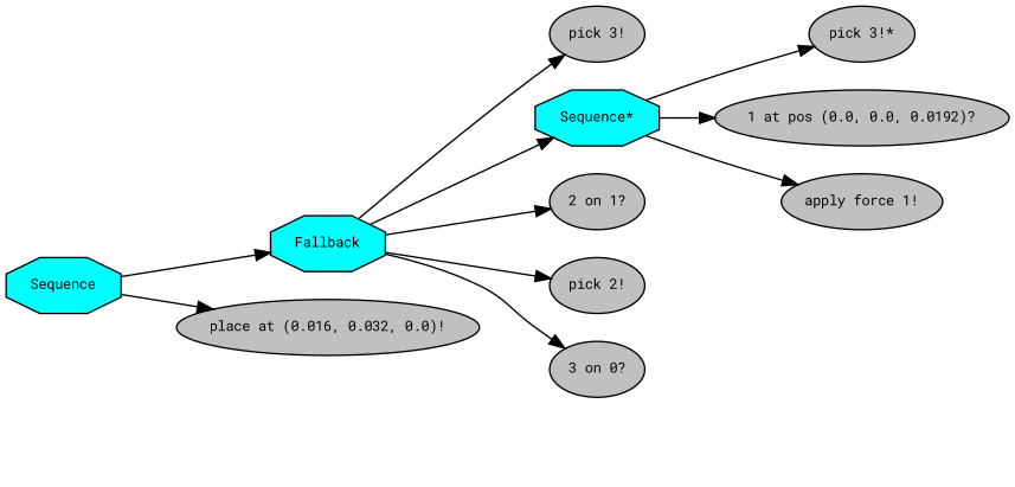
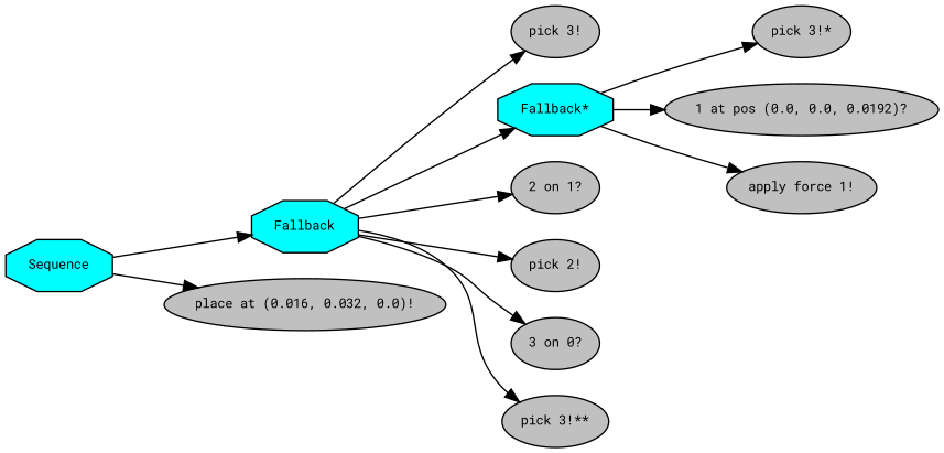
  digraph {
    fontname="Roboto Mono"
    ordering=out
    rankdir=LR
    node [fillcolor=gray fontcolor=black fontname="Roboto Mono" fontsize=9 shape=ellipse style=filled]
    edge [fontname="Roboto Mono"]
    n1 [fillcolor=cyan label=Sequence shape=octagon]
    n2 [fillcolor=cyan label=Fallback shape=octagon]
    n3 [label="place at (0.016, 0.032, 0.0)!"]
    n4 [label="pick 3!"]
-   n5 [fillcolor=cyan label="Sequence*" shape=octagon]
+   n5 [fillcolor=cyan label="Fallback*" shape=octagon]
    n6 [label="2 on 1?"]
    n7 [label="pick 2!"]
    n8 [label="3 on 0?"]
+   n9 [label="pick 3!**"]
    n10 [label="pick 3!*"]
    n11 [label="1 at pos (0.0, 0.0, 0.0192)?"]
    n12 [label="apply force 1!"]
    n1 -> n2
    n1 -> n3
    n2 -> n4
    n2 -> n5
    n2 -> n6
    n2 -> n7
    n2 -> n8
+   n2 -> n9
    n5 -> n10
    n5 -> n11
    n5 -> n12
  }
